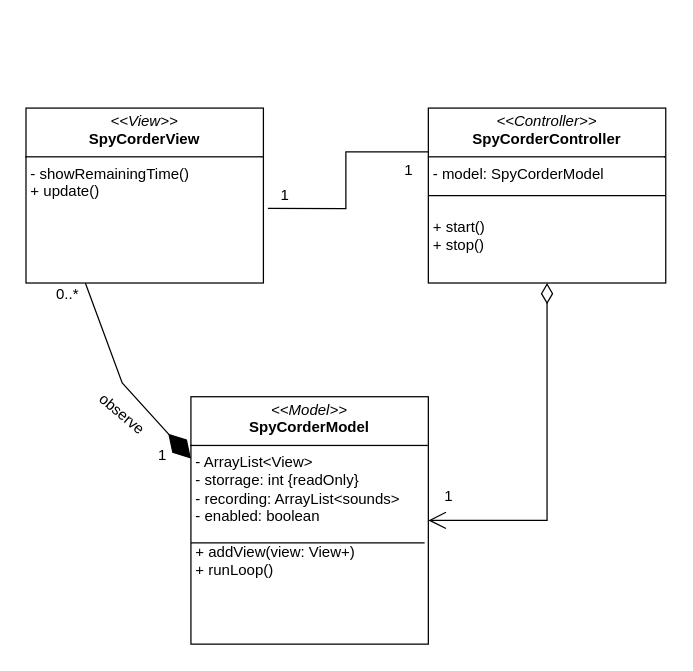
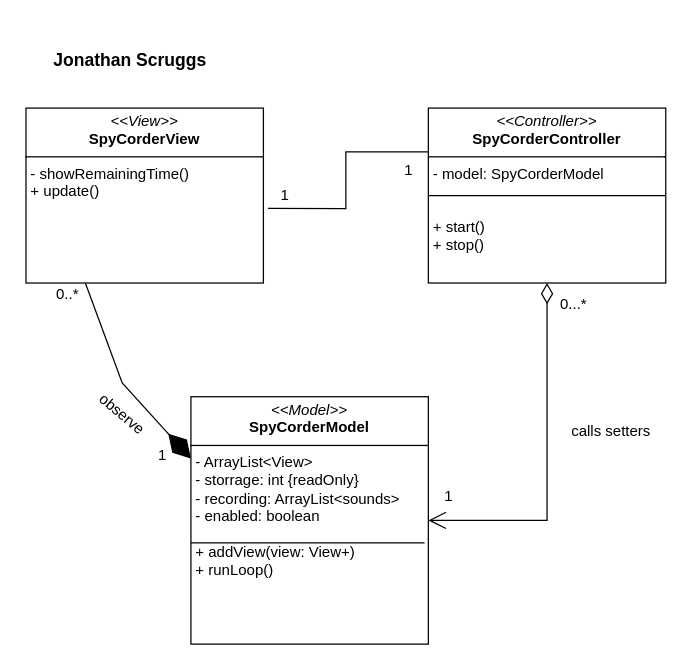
  <mxCell id="0" />
  <mxCell id="1" parent="0" />
+ <mxCell id="2" value="&lt;h3&gt;Jonathan Scruggs&lt;/h3&gt;" style="text;html=1;align=center;verticalAlign=middle;resizable=0;points=[];autosize=1;strokeColor=none;fillColor=none;" vertex="1" parent="1"><mxGeometry x="31" y="20" width="143" height="55" as="geometry" /></mxCell>
  <mxCell id="3" value="&lt;p style=&quot;margin:0px;margin-top:4px;text-align:center;&quot;&gt;&lt;i&gt;&amp;lt;&amp;lt;View&amp;gt;&amp;gt;&lt;/i&gt;&lt;br&gt;&lt;b&gt;SpyCorderView&lt;/b&gt;&lt;/p&gt;&lt;hr size=&quot;1&quot; style=&quot;border-style:solid;&quot;&gt;&lt;p style=&quot;margin:0px;margin-left:4px;&quot;&gt;- showRemainingTime()&lt;/p&gt;&lt;p style=&quot;margin:0px;margin-left:4px;&quot;&gt;+ update()&lt;/p&gt;&lt;p style=&quot;margin:0px;margin-left:4px;&quot;&gt;&lt;br&gt;&lt;/p&gt;" style="verticalAlign=top;align=left;overflow=fill;html=1;whiteSpace=wrap;" vertex="1" parent="1"><mxGeometry x="20" y="86" width="190" height="140" as="geometry" /></mxCell>
  <mxCell id="4" value="&lt;p style=&quot;margin:0px;margin-top:4px;text-align:center;&quot;&gt;&lt;i&gt;&amp;lt;&amp;lt;Model&amp;gt;&amp;gt;&lt;/i&gt;&lt;br&gt;&lt;b&gt;SpyCorderModel&lt;/b&gt;&lt;/p&gt;&lt;hr size=&quot;1&quot; style=&quot;border-style:solid;&quot;&gt;&lt;p style=&quot;margin:0px;margin-left:4px;&quot;&gt;- ArrayList&amp;lt;View&amp;gt;&lt;/p&gt;&lt;p style=&quot;margin:0px;margin-left:4px;&quot;&gt;- storrage: int {readOnly}&lt;/p&gt;&lt;p style=&quot;margin:0px;margin-left:4px;&quot;&gt;- recording: ArrayList&amp;lt;sounds&amp;gt;&lt;/p&gt;&lt;p style=&quot;margin:0px;margin-left:4px;&quot;&gt;- enabled: boolean&lt;/p&gt;&lt;p style=&quot;margin:0px;margin-left:4px;&quot;&gt;&lt;br&gt;&lt;/p&gt;&lt;p style=&quot;margin:0px;margin-left:4px;&quot;&gt;&lt;span style=&quot;background-color: initial;&quot;&gt;+ addView(view: View+)&lt;/span&gt;&lt;/p&gt;&lt;p style=&quot;margin:0px;margin-left:4px;&quot;&gt;&lt;span style=&quot;background-color: initial;&quot;&gt;+ runLoop()&lt;/span&gt;&lt;/p&gt;&lt;p style=&quot;margin:0px;margin-left:4px;&quot;&gt;&lt;span style=&quot;background-color: initial;&quot;&gt;&amp;nbsp;&lt;/span&gt;&lt;br&gt;&lt;/p&gt;" style="verticalAlign=top;align=left;overflow=fill;html=1;whiteSpace=wrap;" vertex="1" parent="1"><mxGeometry x="152" y="317" width="190" height="198" as="geometry" /></mxCell>
  <mxCell id="5" value="&lt;p style=&quot;margin:0px;margin-top:4px;text-align:center;&quot;&gt;&lt;i&gt;&amp;lt;&amp;lt;Controller&amp;gt;&amp;gt;&lt;/i&gt;&lt;br&gt;&lt;b&gt;SpyCorderController&lt;/b&gt;&lt;/p&gt;&lt;hr size=&quot;1&quot; style=&quot;border-style:solid;&quot;&gt;&lt;p style=&quot;margin:0px;margin-left:4px;&quot;&gt;- model: SpyCorderModel&lt;/p&gt;&lt;p style=&quot;margin:0px;margin-left:4px;&quot;&gt;&lt;br&gt;&lt;/p&gt;&lt;p style=&quot;margin:0px;margin-left:4px;&quot;&gt;&lt;br&gt;&lt;/p&gt;&lt;p style=&quot;margin:0px;margin-left:4px;&quot;&gt;+ start()&lt;br&gt;&lt;/p&gt;&lt;p style=&quot;margin:0px;margin-left:4px;&quot;&gt;+ stop()&lt;/p&gt;" style="verticalAlign=top;align=left;overflow=fill;html=1;whiteSpace=wrap;" vertex="1" parent="1"><mxGeometry x="342" y="86" width="190" height="140" as="geometry" /></mxCell>
  <mxCell id="6" value="" style="endArrow=diamondThin;endFill=1;endSize=24;html=1;rounded=0;entryX=0;entryY=0.25;entryDx=0;entryDy=0;exitX=0.25;exitY=1;exitDx=0;exitDy=0;" edge="1" parent="1" source="3" target="4"><mxGeometry width="160" relative="1" as="geometry"><mxPoint x="75" y="273" as="sourcePoint" /><mxPoint x="86" y="317" as="targetPoint" /><Array as="points"><mxPoint x="97" y="306" /></Array></mxGeometry></mxCell>
+ <mxCell id="7" value="0...*" style="text;html=1;align=center;verticalAlign=middle;resizable=0;points=[];autosize=1;strokeColor=none;fillColor=none;" vertex="1" parent="1"><mxGeometry x="436" y="226" width="44" height="33" as="geometry" /></mxCell>
  <mxCell id="8" value="1" style="text;html=1;align=center;verticalAlign=middle;resizable=0;points=[];autosize=1;strokeColor=none;fillColor=none;" vertex="1" parent="1"><mxGeometry x="341" y="380" width="33" height="33" as="geometry" /></mxCell>
  <mxCell id="9" value="" style="endArrow=none;html=1;edgeStyle=orthogonalEdgeStyle;rounded=0;exitX=1.019;exitY=0.574;exitDx=0;exitDy=0;exitPerimeter=0;entryX=0;entryY=0.25;entryDx=0;entryDy=0;" edge="1" parent="1" source="3" target="5"><mxGeometry relative="1" as="geometry"><mxPoint x="229" y="251" as="sourcePoint" /><mxPoint x="389" y="251" as="targetPoint" /></mxGeometry></mxCell>
  <mxCell id="10" value="1" style="text;html=1;align=center;verticalAlign=middle;resizable=0;points=[];autosize=1;strokeColor=none;fillColor=none;" vertex="1" parent="1"><mxGeometry x="210" y="139.5" width="33" height="33" as="geometry" /></mxCell>
  <mxCell id="11" value="1" style="text;html=1;align=center;verticalAlign=middle;resizable=0;points=[];autosize=1;strokeColor=none;fillColor=none;" vertex="1" parent="1"><mxGeometry x="309" y="119" width="33" height="33" as="geometry" /></mxCell>
  <mxCell id="12" value="0..*" style="text;html=1;align=center;verticalAlign=middle;resizable=0;points=[];autosize=1;strokeColor=none;fillColor=none;" vertex="1" parent="1"><mxGeometry x="31" y="218" width="44" height="33" as="geometry" /></mxCell>
  <mxCell id="13" value="1" style="text;html=1;align=center;verticalAlign=middle;resizable=0;points=[];autosize=1;strokeColor=none;fillColor=none;" vertex="1" parent="1"><mxGeometry x="112" y="347" width="33" height="33" as="geometry" /></mxCell>
  <mxCell id="14" value="" style="endArrow=open;html=1;endSize=12;startArrow=diamondThin;startSize=14;startFill=0;edgeStyle=orthogonalEdgeStyle;align=left;verticalAlign=bottom;rounded=0;exitX=0.5;exitY=1;exitDx=0;exitDy=0;entryX=1;entryY=0.5;entryDx=0;entryDy=0;" edge="1" parent="1" source="5" target="4"><mxGeometry x="-1" y="3" relative="1" as="geometry"><mxPoint x="405" y="284" as="sourcePoint" /><mxPoint x="565" y="339" as="targetPoint" /></mxGeometry></mxCell>
  <mxCell id="15" value="" style="endArrow=none;html=1;rounded=0;entryX=1;entryY=0.5;entryDx=0;entryDy=0;exitX=0;exitY=0.5;exitDx=0;exitDy=0;" edge="1" parent="1" source="5" target="5"><mxGeometry width="50" height="50" relative="1" as="geometry"><mxPoint x="383" y="191" as="sourcePoint" /><mxPoint x="433" y="141" as="targetPoint" /></mxGeometry></mxCell>
  <mxCell id="16" value="observe" style="text;html=1;align=center;verticalAlign=middle;resizable=0;points=[];autosize=1;strokeColor=none;fillColor=none;rotation=40;" vertex="1" parent="1"><mxGeometry x="64" y="314" width="66" height="33" as="geometry" /></mxCell>
  <mxCell id="17" value="" style="line;strokeWidth=1;fillColor=none;align=left;verticalAlign=middle;spacingTop=-1;spacingLeft=3;spacingRight=3;rotatable=0;labelPosition=right;points=[];portConstraint=eastwest;strokeColor=inherit;" vertex="1" parent="1"><mxGeometry x="152" y="430" width="187" height="8" as="geometry" /></mxCell>
+ <mxCell id="18" value="calls setters" style="text;html=1;align=center;verticalAlign=middle;resizable=0;points=[];autosize=1;strokeColor=none;fillColor=none;" vertex="1" parent="1"><mxGeometry x="444" y="328" width="88" height="33" as="geometry" /></mxCell>
